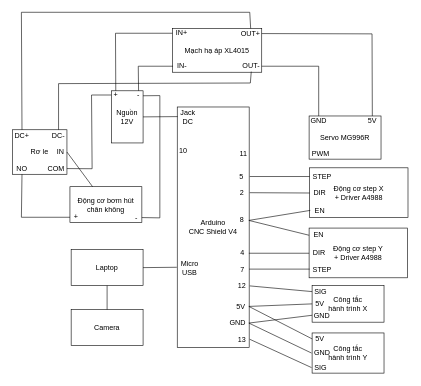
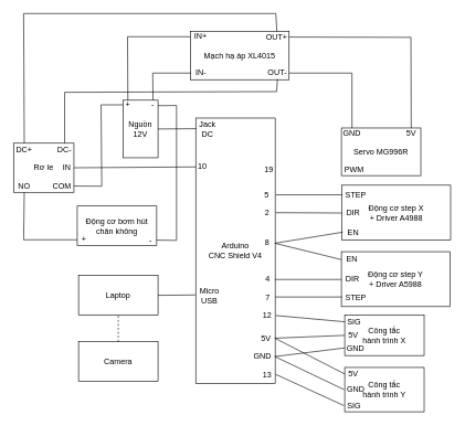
  <mxCell id="0" />
  <mxCell id="1" parent="0" />
  <mxCell id="2" value="Arduino&lt;br&gt;CNC Shield V4" style="rounded=0;whiteSpace=wrap;html=1;" vertex="1" parent="1"><mxGeometry x="295" y="178" width="120" height="401" as="geometry" /></mxCell>
  <mxCell id="3" value="Nguồn 12V" style="rounded=0;whiteSpace=wrap;html=1;" vertex="1" parent="1"><mxGeometry x="185" y="151" width="53" height="87" as="geometry" /></mxCell>
  <mxCell id="4" value="Laptop" style="rounded=0;whiteSpace=wrap;html=1;" vertex="1" parent="1"><mxGeometry x="118" y="416" width="120" height="60" as="geometry" /></mxCell>
  <mxCell id="5" value="" style="endArrow=none;html=1;rounded=0;exitX=1;exitY=0.5;exitDx=0;exitDy=0;entryX=-0.006;entryY=0.622;entryDx=0;entryDy=0;entryPerimeter=0;" edge="1" parent="1" source="4"><mxGeometry width="50" height="50" relative="1" as="geometry"><mxPoint x="326" y="377" as="sourcePoint" /><mxPoint x="294.28" y="445.422" as="targetPoint" /></mxGeometry></mxCell>
  <mxCell id="6" value="Động cơ step X&lt;br&gt;+ Driver A4988" style="rounded=0;whiteSpace=wrap;html=1;" vertex="1" parent="1"><mxGeometry x="516" y="279.5" width="164" height="83" as="geometry" /></mxCell>
  <mxCell id="7" value="Servo MG996R" style="rounded=0;whiteSpace=wrap;html=1;" vertex="1" parent="1"><mxGeometry x="515" y="193" width="120" height="72" as="geometry" /></mxCell>
  <mxCell id="8" value="Camera" style="rounded=0;whiteSpace=wrap;html=1;" vertex="1" parent="1"><mxGeometry x="118" y="516" width="120" height="60" as="geometry" /></mxCell>
- <mxCell id="9" value="" style="endArrow=none;html=1;rounded=0;entryX=0.5;entryY=1;entryDx=0;entryDy=0;" edge="1" parent="1" source="8" target="4"><mxGeometry width="50" height="50" relative="1" as="geometry"><mxPoint x="326" y="426.5" as="sourcePoint" /><mxPoint x="376" y="376.5" as="targetPoint" /></mxGeometry></mxCell>
+ <mxCell id="9" value="" style="endArrow=none;html=1;rounded=0;entryX=0.5;entryY=1;entryDx=0;entryDy=0;dashed=1;" edge="1" parent="1" source="8" target="4"><mxGeometry width="50" height="50" relative="1" as="geometry"><mxPoint x="326" y="426.5" as="sourcePoint" /><mxPoint x="376" y="376.5" as="targetPoint" /></mxGeometry></mxCell>
  <mxCell id="10" value="Mạch hạ áp XL4015" style="rounded=0;whiteSpace=wrap;html=1;" vertex="1" parent="1"><mxGeometry x="287" y="47" width="149" height="73" as="geometry" /></mxCell>
  <mxCell id="11" value="" style="endArrow=none;html=1;rounded=0;exitX=1;exitY=0.5;exitDx=0;exitDy=0;entryX=0.006;entryY=0.04;entryDx=0;entryDy=0;entryPerimeter=0;" edge="1" parent="1" source="3" target="2"><mxGeometry width="50" height="50" relative="1" as="geometry"><mxPoint x="326" y="337" as="sourcePoint" /><mxPoint x="295" y="223" as="targetPoint" /></mxGeometry></mxCell>
  <mxCell id="12" value="+" style="text;html=1;strokeColor=none;fillColor=none;align=center;verticalAlign=middle;whiteSpace=wrap;rounded=0;" vertex="1" parent="1"><mxGeometry x="185" y="151" width="15" height="14" as="geometry" /></mxCell>
  <mxCell id="13" value="-" style="text;html=1;strokeColor=none;fillColor=none;align=center;verticalAlign=middle;whiteSpace=wrap;rounded=0;" vertex="1" parent="1"><mxGeometry x="223" y="151" width="15" height="11" as="geometry" /></mxCell>
  <mxCell id="14" value="IN+" style="text;html=1;strokeColor=none;fillColor=none;align=center;verticalAlign=middle;whiteSpace=wrap;rounded=0;" vertex="1" parent="1"><mxGeometry x="287" y="47" width="31" height="16" as="geometry" /></mxCell>
  <mxCell id="15" value="IN-" style="text;html=1;strokeColor=none;fillColor=none;align=center;verticalAlign=middle;whiteSpace=wrap;rounded=0;" vertex="1" parent="1"><mxGeometry x="288" y="103" width="30" height="14" as="geometry" /></mxCell>
  <mxCell id="16" value="" style="endArrow=none;html=1;rounded=0;entryX=0;entryY=0.5;entryDx=0;entryDy=0;" edge="1" parent="1" source="12" target="14"><mxGeometry width="50" height="50" relative="1" as="geometry"><mxPoint x="306" y="179" as="sourcePoint" /><mxPoint x="356" y="129" as="targetPoint" /><Array as="points"><mxPoint x="192" y="55" /></Array></mxGeometry></mxCell>
  <mxCell id="17" value="" style="endArrow=none;html=1;rounded=0;exitX=0.5;exitY=0;exitDx=0;exitDy=0;entryX=0;entryY=0.5;entryDx=0;entryDy=0;" edge="1" parent="1" source="13" target="15"><mxGeometry width="50" height="50" relative="1" as="geometry"><mxPoint x="273" y="129" as="sourcePoint" /><mxPoint x="323" y="79" as="targetPoint" /><Array as="points"><mxPoint x="230" y="110" /></Array></mxGeometry></mxCell>
  <mxCell id="18" value="OUT+" style="text;html=1;strokeColor=none;fillColor=none;align=center;verticalAlign=middle;whiteSpace=wrap;rounded=0;" vertex="1" parent="1"><mxGeometry x="399" y="47" width="37" height="17" as="geometry" /></mxCell>
  <mxCell id="19" value="OUT-" style="text;html=1;strokeColor=none;fillColor=none;align=center;verticalAlign=middle;whiteSpace=wrap;rounded=0;" vertex="1" parent="1"><mxGeometry x="401" y="101" width="35" height="18" as="geometry" /></mxCell>
  <mxCell id="20" value="5V" style="text;html=1;strokeColor=none;fillColor=none;align=center;verticalAlign=middle;whiteSpace=wrap;rounded=0;" vertex="1" parent="1"><mxGeometry x="606" y="193" width="29" height="17" as="geometry" /></mxCell>
  <mxCell id="21" value="GND" style="text;html=1;strokeColor=none;fillColor=none;align=center;verticalAlign=middle;whiteSpace=wrap;rounded=0;" vertex="1" parent="1"><mxGeometry x="515" y="193" width="32" height="17" as="geometry" /></mxCell>
  <mxCell id="22" value="" style="endArrow=none;html=1;rounded=0;entryX=1;entryY=0.5;entryDx=0;entryDy=0;exitX=0.5;exitY=0;exitDx=0;exitDy=0;" edge="1" parent="1" source="20" target="18"><mxGeometry width="50" height="50" relative="1" as="geometry"><mxPoint x="288" y="238" as="sourcePoint" /><mxPoint x="338" y="188" as="targetPoint" /><Array as="points"><mxPoint x="620" y="56" /></Array></mxGeometry></mxCell>
  <mxCell id="23" value="" style="endArrow=none;html=1;rounded=0;entryX=1;entryY=0.5;entryDx=0;entryDy=0;exitX=0.5;exitY=0;exitDx=0;exitDy=0;" edge="1" parent="1" source="21" target="19"><mxGeometry width="50" height="50" relative="1" as="geometry"><mxPoint x="288" y="238" as="sourcePoint" /><mxPoint x="338" y="188" as="targetPoint" /><Array as="points"><mxPoint x="531" y="110" /></Array></mxGeometry></mxCell>
  <mxCell id="24" value="PWM" style="text;html=1;strokeColor=none;fillColor=none;align=center;verticalAlign=middle;whiteSpace=wrap;rounded=0;" vertex="1" parent="1"><mxGeometry x="515" y="246" width="39" height="19" as="geometry" /></mxCell>
  <mxCell id="25" value="Jack DC" style="text;html=1;strokeColor=none;fillColor=none;align=center;verticalAlign=middle;whiteSpace=wrap;rounded=0;" vertex="1" parent="1"><mxGeometry x="295" y="184.25" width="36" height="20.5" as="geometry" /></mxCell>
  <mxCell id="26" value="Micro USB" style="text;html=1;strokeColor=none;fillColor=none;align=center;verticalAlign=middle;whiteSpace=wrap;rounded=0;" vertex="1" parent="1"><mxGeometry x="295" y="437.5" width="42" height="17" as="geometry" /></mxCell>
- <mxCell id="27" value="11" style="text;html=1;strokeColor=none;fillColor=none;align=center;verticalAlign=middle;whiteSpace=wrap;rounded=0;" vertex="1" parent="1"><mxGeometry x="396" y="243" width="19" height="25" as="geometry" /></mxCell>
+ <mxCell id="27" value="19" style="text;html=1;strokeColor=none;fillColor=none;align=center;verticalAlign=middle;whiteSpace=wrap;rounded=0;" vertex="1" parent="1"><mxGeometry x="396" y="243" width="19" height="25" as="geometry" /></mxCell>
  <mxCell id="28" value="STEP" style="text;html=1;strokeColor=none;fillColor=none;align=center;verticalAlign=middle;whiteSpace=wrap;rounded=0;" vertex="1" parent="1"><mxGeometry x="516" y="279.5" width="42" height="29" as="geometry" /></mxCell>
  <mxCell id="29" value="DIR" style="text;html=1;strokeColor=none;fillColor=none;align=center;verticalAlign=middle;whiteSpace=wrap;rounded=0;" vertex="1" parent="1"><mxGeometry x="516" y="308.5" width="34" height="26" as="geometry" /></mxCell>
  <mxCell id="30" value="EN" style="text;html=1;strokeColor=none;fillColor=none;align=center;verticalAlign=middle;whiteSpace=wrap;rounded=0;" vertex="1" parent="1"><mxGeometry x="517" y="338.5" width="32" height="24" as="geometry" /></mxCell>
  <mxCell id="31" value="5" style="text;html=1;strokeColor=none;fillColor=none;align=center;verticalAlign=middle;whiteSpace=wrap;rounded=0;" vertex="1" parent="1"><mxGeometry x="389" y="283" width="27" height="22" as="geometry" /></mxCell>
  <mxCell id="32" value="2" style="text;html=1;strokeColor=none;fillColor=none;align=center;verticalAlign=middle;whiteSpace=wrap;rounded=0;" vertex="1" parent="1"><mxGeometry x="390" y="311" width="26" height="20" as="geometry" /></mxCell>
  <mxCell id="33" value="" style="endArrow=none;html=1;rounded=0;exitX=0;exitY=0.5;exitDx=0;exitDy=0;entryX=1;entryY=0.5;entryDx=0;entryDy=0;" edge="1" parent="1" source="28" target="31"><mxGeometry width="50" height="50" relative="1" as="geometry"><mxPoint x="348" y="333.5" as="sourcePoint" /><mxPoint x="398" y="283.5" as="targetPoint" /></mxGeometry></mxCell>
  <mxCell id="34" value="" style="endArrow=none;html=1;rounded=0;entryX=0;entryY=0.5;entryDx=0;entryDy=0;exitX=1;exitY=0.5;exitDx=0;exitDy=0;" edge="1" parent="1" source="32" target="29"><mxGeometry width="50" height="50" relative="1" as="geometry"><mxPoint x="348" y="333.5" as="sourcePoint" /><mxPoint x="398" y="283.5" as="targetPoint" /></mxGeometry></mxCell>
  <mxCell id="35" value="8" style="text;html=1;strokeColor=none;fillColor=none;align=center;verticalAlign=middle;whiteSpace=wrap;rounded=0;" vertex="1" parent="1"><mxGeometry x="390.5" y="355.5" width="24" height="23.5" as="geometry" /></mxCell>
  <mxCell id="36" value="" style="endArrow=none;html=1;rounded=0;exitX=0;exitY=0.5;exitDx=0;exitDy=0;entryX=1;entryY=0.5;entryDx=0;entryDy=0;" edge="1" parent="1" source="30" target="35"><mxGeometry width="50" height="50" relative="1" as="geometry"><mxPoint x="319" y="395.5" as="sourcePoint" /><mxPoint x="369" y="345.5" as="targetPoint" /></mxGeometry></mxCell>
  <mxCell id="37" value="4" style="text;html=1;strokeColor=none;fillColor=none;align=center;verticalAlign=middle;whiteSpace=wrap;rounded=0;" vertex="1" parent="1"><mxGeometry x="392.5" y="412.5" width="22" height="19" as="geometry" /></mxCell>
  <mxCell id="38" value="7" style="text;html=1;strokeColor=none;fillColor=none;align=center;verticalAlign=middle;whiteSpace=wrap;rounded=0;" vertex="1" parent="1"><mxGeometry x="393" y="440.5" width="22" height="16" as="geometry" /></mxCell>
- <mxCell id="39" value="Động cơ step Y&lt;br&gt;+ Driver A4988" style="rounded=0;whiteSpace=wrap;html=1;" vertex="1" parent="1"><mxGeometry x="515" y="380" width="164" height="83" as="geometry" /></mxCell>
+ <mxCell id="39" value="Động cơ step Y&lt;br&gt;+ Driver A5988" style="rounded=0;whiteSpace=wrap;html=1;" vertex="1" parent="1"><mxGeometry x="515" y="380" width="164" height="83" as="geometry" /></mxCell>
  <mxCell id="40" value="STEP" style="text;html=1;strokeColor=none;fillColor=none;align=center;verticalAlign=middle;whiteSpace=wrap;rounded=0;" vertex="1" parent="1"><mxGeometry x="516" y="434" width="42" height="29" as="geometry" /></mxCell>
  <mxCell id="41" value="DIR" style="text;html=1;strokeColor=none;fillColor=none;align=center;verticalAlign=middle;whiteSpace=wrap;rounded=0;" vertex="1" parent="1"><mxGeometry x="515" y="409" width="34" height="26" as="geometry" /></mxCell>
  <mxCell id="42" value="EN" style="text;html=1;strokeColor=none;fillColor=none;align=center;verticalAlign=middle;whiteSpace=wrap;rounded=0;" vertex="1" parent="1"><mxGeometry x="515" y="380" width="32" height="24" as="geometry" /></mxCell>
  <mxCell id="43" value="" style="endArrow=none;html=1;rounded=0;entryX=0;entryY=0.5;entryDx=0;entryDy=0;exitX=1;exitY=0.5;exitDx=0;exitDy=0;" edge="1" parent="1" source="35" target="42"><mxGeometry width="50" height="50" relative="1" as="geometry"><mxPoint x="344" y="374.5" as="sourcePoint" /><mxPoint x="394" y="324.5" as="targetPoint" /></mxGeometry></mxCell>
  <mxCell id="44" value="" style="endArrow=none;html=1;rounded=0;entryX=0;entryY=0.5;entryDx=0;entryDy=0;exitX=1;exitY=0.5;exitDx=0;exitDy=0;" edge="1" parent="1" source="37" target="41"><mxGeometry width="50" height="50" relative="1" as="geometry"><mxPoint x="344" y="374.5" as="sourcePoint" /><mxPoint x="394" y="324.5" as="targetPoint" /></mxGeometry></mxCell>
  <mxCell id="45" value="" style="endArrow=none;html=1;rounded=0;entryX=0;entryY=0.5;entryDx=0;entryDy=0;exitX=1;exitY=0.5;exitDx=0;exitDy=0;" edge="1" parent="1" source="38" target="40"><mxGeometry width="50" height="50" relative="1" as="geometry"><mxPoint x="344" y="408.5" as="sourcePoint" /><mxPoint x="394" y="358.5" as="targetPoint" /></mxGeometry></mxCell>
  <mxCell id="46" value="Công tắc &lt;br&gt;hành trình X" style="rounded=0;whiteSpace=wrap;html=1;" vertex="1" parent="1"><mxGeometry x="520" y="476" width="120" height="61" as="geometry" /></mxCell>
  <mxCell id="47" value="Công tắc &lt;br&gt;hành trình Y" style="rounded=0;whiteSpace=wrap;html=1;" vertex="1" parent="1"><mxGeometry x="520" y="555" width="120" height="67" as="geometry" /></mxCell>
  <mxCell id="48" value="GND" style="text;html=1;strokeColor=none;fillColor=none;align=center;verticalAlign=middle;whiteSpace=wrap;rounded=0;" vertex="1" parent="1"><mxGeometry x="376.5" y="526" width="38" height="25" as="geometry" /></mxCell>
  <mxCell id="49" value="5V" style="text;html=1;strokeColor=none;fillColor=none;align=center;verticalAlign=middle;whiteSpace=wrap;rounded=0;" vertex="1" parent="1"><mxGeometry x="520.25" y="554" width="25.75" height="22" as="geometry" /></mxCell>
  <mxCell id="50" value="5V" style="text;html=1;strokeColor=none;fillColor=none;align=center;verticalAlign=middle;whiteSpace=wrap;rounded=0;" vertex="1" parent="1"><mxGeometry x="387.5" y="499" width="27" height="23.5" as="geometry" /></mxCell>
  <mxCell id="51" value="5V" style="text;html=1;strokeColor=none;fillColor=none;align=center;verticalAlign=middle;whiteSpace=wrap;rounded=0;" vertex="1" parent="1"><mxGeometry x="520" y="496" width="26" height="21" as="geometry" /></mxCell>
  <mxCell id="52" value="GND" style="text;html=1;strokeColor=none;fillColor=none;align=center;verticalAlign=middle;whiteSpace=wrap;rounded=0;" vertex="1" parent="1"><mxGeometry x="520" y="514" width="32.5" height="23" as="geometry" /></mxCell>
  <mxCell id="53" value="GND" style="text;html=1;strokeColor=none;fillColor=none;align=center;verticalAlign=middle;whiteSpace=wrap;rounded=0;" vertex="1" parent="1"><mxGeometry x="519" y="575" width="36.25" height="27" as="geometry" /></mxCell>
  <mxCell id="54" value="SIG" style="text;html=1;strokeColor=none;fillColor=none;align=center;verticalAlign=middle;whiteSpace=wrap;rounded=0;" vertex="1" parent="1"><mxGeometry x="520" y="476" width="28.5" height="20" as="geometry" /></mxCell>
  <mxCell id="55" value="SIG" style="text;html=1;strokeColor=none;fillColor=none;align=center;verticalAlign=middle;whiteSpace=wrap;rounded=0;" vertex="1" parent="1"><mxGeometry x="519" y="603.5" width="31" height="18.5" as="geometry" /></mxCell>
  <mxCell id="56" value="12" style="text;html=1;strokeColor=none;fillColor=none;align=center;verticalAlign=middle;whiteSpace=wrap;rounded=0;" vertex="1" parent="1"><mxGeometry x="390" y="466" width="26" height="21" as="geometry" /></mxCell>
  <mxCell id="57" value="13" style="text;html=1;strokeColor=none;fillColor=none;align=center;verticalAlign=middle;whiteSpace=wrap;rounded=0;" vertex="1" parent="1"><mxGeometry x="390.13" y="554" width="25.75" height="23" as="geometry" /></mxCell>
  <mxCell id="58" value="Động cơ bơm hút chân không" style="rounded=0;whiteSpace=wrap;html=1;" vertex="1" parent="1"><mxGeometry x="116" y="311" width="120" height="60" as="geometry" /></mxCell>
  <mxCell id="59" value="Rơ le" style="rounded=0;whiteSpace=wrap;html=1;" vertex="1" parent="1"><mxGeometry x="20" y="216" width="91" height="74.25" as="geometry" /></mxCell>
  <mxCell id="60" value="" style="endArrow=none;html=1;rounded=0;entryX=0;entryY=0.5;entryDx=0;entryDy=0;exitX=1;exitY=0.5;exitDx=0;exitDy=0;" edge="1" parent="1" source="56" target="54"><mxGeometry width="50" height="50" relative="1" as="geometry"><mxPoint x="338" y="498" as="sourcePoint" /><mxPoint x="388" y="448" as="targetPoint" /></mxGeometry></mxCell>
  <mxCell id="61" value="" style="endArrow=none;html=1;rounded=0;entryX=0;entryY=0.5;entryDx=0;entryDy=0;exitX=1;exitY=0.5;exitDx=0;exitDy=0;" edge="1" parent="1" source="50" target="51"><mxGeometry width="50" height="50" relative="1" as="geometry"><mxPoint x="426" y="486.5" as="sourcePoint" /><mxPoint x="530" y="496" as="targetPoint" /></mxGeometry></mxCell>
  <mxCell id="62" value="" style="endArrow=none;html=1;rounded=0;entryX=0;entryY=0.5;entryDx=0;entryDy=0;exitX=1;exitY=0.5;exitDx=0;exitDy=0;" edge="1" parent="1" source="48" target="52"><mxGeometry width="50" height="50" relative="1" as="geometry"><mxPoint x="436" y="496.5" as="sourcePoint" /><mxPoint x="540" y="506" as="targetPoint" /></mxGeometry></mxCell>
  <mxCell id="63" value="" style="endArrow=none;html=1;rounded=0;entryX=0;entryY=0.5;entryDx=0;entryDy=0;exitX=1;exitY=0.5;exitDx=0;exitDy=0;" edge="1" parent="1" source="50" target="49"><mxGeometry width="50" height="50" relative="1" as="geometry"><mxPoint x="446" y="506.5" as="sourcePoint" /><mxPoint x="550" y="516" as="targetPoint" /></mxGeometry></mxCell>
  <mxCell id="64" value="" style="endArrow=none;html=1;rounded=0;entryX=0;entryY=0.5;entryDx=0;entryDy=0;exitX=1;exitY=0.5;exitDx=0;exitDy=0;" edge="1" parent="1" source="48" target="53"><mxGeometry width="50" height="50" relative="1" as="geometry"><mxPoint x="456" y="516.5" as="sourcePoint" /><mxPoint x="560" y="526" as="targetPoint" /></mxGeometry></mxCell>
  <mxCell id="65" value="" style="endArrow=none;html=1;rounded=0;entryX=0;entryY=0.5;entryDx=0;entryDy=0;exitX=1;exitY=0.5;exitDx=0;exitDy=0;" edge="1" parent="1" source="57" target="55"><mxGeometry width="50" height="50" relative="1" as="geometry"><mxPoint x="466" y="526.5" as="sourcePoint" /><mxPoint x="570" y="536" as="targetPoint" /></mxGeometry></mxCell>
  <mxCell id="66" value="" style="endArrow=none;html=1;rounded=0;exitX=1;exitY=0.75;exitDx=0;exitDy=0;entryX=1;entryY=0.5;entryDx=0;entryDy=0;" edge="1" parent="1" source="13" target="67"><mxGeometry width="50" height="50" relative="1" as="geometry"><mxPoint x="261" y="185" as="sourcePoint" /><mxPoint x="311" y="135" as="targetPoint" /><Array as="points"><mxPoint x="266" y="159" /><mxPoint x="266" y="363" /></Array></mxGeometry></mxCell>
  <mxCell id="67" value="-" style="text;html=1;strokeColor=none;fillColor=none;align=center;verticalAlign=middle;whiteSpace=wrap;rounded=0;" vertex="1" parent="1"><mxGeometry x="218" y="354" width="18" height="17" as="geometry" /></mxCell>
  <mxCell id="68" value="+" style="text;html=1;strokeColor=none;fillColor=none;align=center;verticalAlign=middle;whiteSpace=wrap;rounded=0;" vertex="1" parent="1"><mxGeometry x="116" y="353" width="21" height="18" as="geometry" /></mxCell>
  <mxCell id="69" value="NO" style="text;html=1;strokeColor=none;fillColor=none;align=center;verticalAlign=middle;whiteSpace=wrap;rounded=0;" vertex="1" parent="1"><mxGeometry x="20" y="271.25" width="32" height="19" as="geometry" /></mxCell>
  <mxCell id="70" value="" style="endArrow=none;html=1;rounded=0;exitX=0;exitY=0.5;exitDx=0;exitDy=0;entryX=0.5;entryY=1;entryDx=0;entryDy=0;" edge="1" parent="1" source="68" target="69"><mxGeometry width="50" height="50" relative="1" as="geometry"><mxPoint x="247" y="297" as="sourcePoint" /><mxPoint x="297" y="247" as="targetPoint" /><Array as="points"><mxPoint x="35" y="362" /></Array></mxGeometry></mxCell>
  <mxCell id="71" value="COM" style="text;html=1;strokeColor=none;fillColor=none;align=center;verticalAlign=middle;whiteSpace=wrap;rounded=0;" vertex="1" parent="1"><mxGeometry x="75" y="272.25" width="36" height="17" as="geometry" /></mxCell>
  <mxCell id="72" value="" style="endArrow=none;html=1;rounded=0;exitX=1;exitY=0.5;exitDx=0;exitDy=0;entryX=0;entryY=0.5;entryDx=0;entryDy=0;" edge="1" parent="1" source="71" target="12"><mxGeometry width="50" height="50" relative="1" as="geometry"><mxPoint x="247" y="216" as="sourcePoint" /><mxPoint x="297" y="166" as="targetPoint" /><Array as="points"><mxPoint x="153" y="281" /><mxPoint x="152" y="158" /></Array></mxGeometry></mxCell>
  <mxCell id="73" value="DC+" style="text;html=1;strokeColor=none;fillColor=none;align=center;verticalAlign=middle;whiteSpace=wrap;rounded=0;" vertex="1" parent="1"><mxGeometry x="20" y="216" width="32" height="19" as="geometry" /></mxCell>
  <mxCell id="74" value="DC-" style="text;html=1;strokeColor=none;fillColor=none;align=center;verticalAlign=middle;whiteSpace=wrap;rounded=0;" vertex="1" parent="1"><mxGeometry x="84" y="216" width="26" height="20" as="geometry" /></mxCell>
  <mxCell id="75" value="" style="endArrow=none;html=1;rounded=0;exitX=0.5;exitY=0;exitDx=0;exitDy=0;entryX=0.5;entryY=0;entryDx=0;entryDy=0;" edge="1" parent="1" source="73" target="18"><mxGeometry width="50" height="50" relative="1" as="geometry"><mxPoint x="247" y="175" as="sourcePoint" /><mxPoint x="297" y="125" as="targetPoint" /><Array as="points"><mxPoint x="35" y="20" /><mxPoint x="416" y="20" /></Array></mxGeometry></mxCell>
  <mxCell id="76" value="" style="endArrow=none;html=1;rounded=0;exitX=0.5;exitY=0;exitDx=0;exitDy=0;entryX=0.5;entryY=1;entryDx=0;entryDy=0;" edge="1" parent="1" source="74" target="19"><mxGeometry width="50" height="50" relative="1" as="geometry"><mxPoint x="247" y="175" as="sourcePoint" /><mxPoint x="297" y="125" as="targetPoint" /><Array as="points"><mxPoint x="97" y="139" /><mxPoint x="417" y="138" /></Array></mxGeometry></mxCell>
  <mxCell id="77" value="IN" style="text;html=1;strokeColor=none;fillColor=none;align=center;verticalAlign=middle;whiteSpace=wrap;rounded=0;" vertex="1" parent="1"><mxGeometry x="90" y="242.69" width="21" height="20.87" as="geometry" /></mxCell>
  <mxCell id="78" value="10" style="text;html=1;strokeColor=none;fillColor=none;align=center;verticalAlign=middle;whiteSpace=wrap;rounded=0;" vertex="1" parent="1"><mxGeometry x="295" y="240.12" width="20" height="23.44" as="geometry" /></mxCell>
- <mxCell id="79" value="" style="endArrow=none;html=1;rounded=0;exitX=1;exitY=0.5;exitDx=0;exitDy=0;" edge="1" parent="1" source="77" target="58"><mxGeometry width="50" height="50" relative="1" as="geometry"><mxPoint x="247" y="256" as="sourcePoint" /><mxPoint x="297" y="206" as="targetPoint" /></mxGeometry></mxCell>
+ <mxCell id="79" value="" style="endArrow=none;html=1;rounded=0;exitX=1;exitY=0.5;exitDx=0;exitDy=0;entryX=0;entryY=0.5;entryDx=0;entryDy=0;" edge="1" parent="1" source="77" target="78"><mxGeometry width="50" height="50" relative="1" as="geometry"><mxPoint x="247" y="256" as="sourcePoint" /><mxPoint x="297" y="206" as="targetPoint" /></mxGeometry></mxCell>
